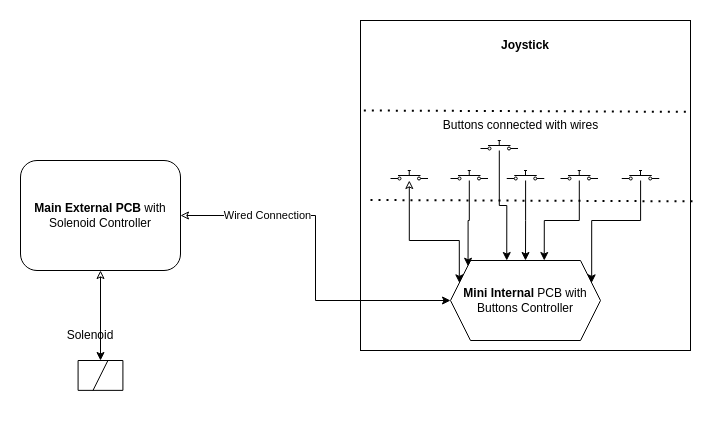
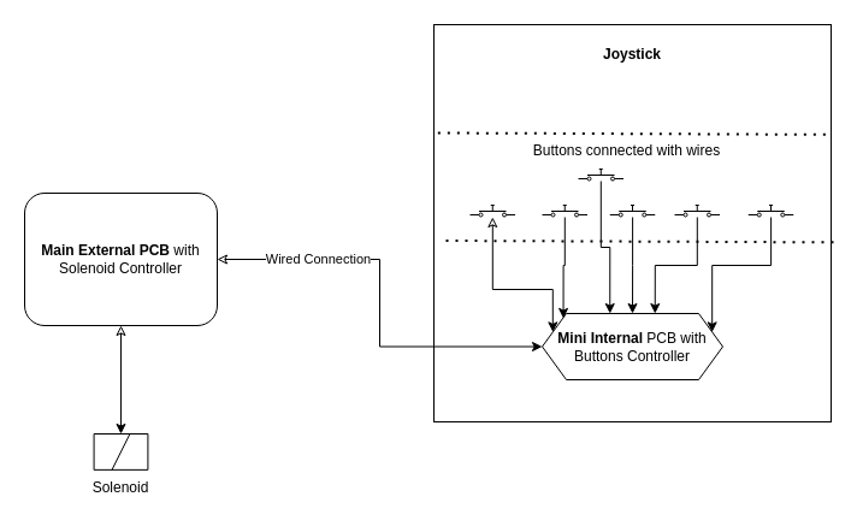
  <mxCell id="0" />
  <mxCell id="1" parent="0" />
  <mxCell id="2" style="edgeStyle=orthogonalEdgeStyle;rounded=0;orthogonalLoop=1;jettySize=auto;html=1;entryX=0.5;entryY=0;entryDx=0;entryDy=0;entryPerimeter=0;startArrow=classic;startFill=0;" edge="1" parent="1" source="3" target="24"><mxGeometry relative="1" as="geometry" /></mxCell>
  <mxCell id="3" value="&lt;b&gt;Main External PCB&lt;/b&gt; with Solenoid Controller" style="rounded=1;whiteSpace=wrap;html=1;" vertex="1" parent="1"><mxGeometry x="20" y="160" width="160" height="110" as="geometry" /></mxCell>
  <mxCell id="4" value="" style="whiteSpace=wrap;html=1;aspect=fixed;" vertex="1" parent="1"><mxGeometry x="360" y="20" width="330" height="330" as="geometry" /></mxCell>
- <mxCell id="5" value="&lt;b&gt;Mini Internal&lt;/b&gt; PCB with Buttons Controller" style="shape=hexagon;perimeter=hexagonPerimeter2;whiteSpace=wrap;html=1;fixedSize=1;" vertex="1" parent="1"><mxGeometry x="450" y="260" width="150" height="80" as="geometry" /></mxCell>
+ <mxCell id="5" value="&lt;b&gt;Mini Internal&lt;/b&gt; PCB with Buttons Controller" style="shape=hexagon;perimeter=hexagonPerimeter2;whiteSpace=wrap;html=1;fixedSize=1;" vertex="1" parent="1"><mxGeometry x="450" y="260" width="150" height="55" as="geometry" /></mxCell>
  <mxCell id="6" style="edgeStyle=orthogonalEdgeStyle;rounded=0;orthogonalLoop=1;jettySize=auto;html=1;entryX=0;entryY=0.25;entryDx=0;entryDy=0;startArrow=classic;startFill=0;" edge="1" parent="1" source="7" target="5"><mxGeometry relative="1" as="geometry"><Array as="points"><mxPoint x="409" y="240" /><mxPoint x="459" y="240" /></Array></mxGeometry></mxCell>
  <mxCell id="7" value="" style="shape=mxgraph.electrical.electro-mechanical.pushbutton;aspect=fixed;elSwitchState=off;" vertex="1" parent="1"><mxGeometry x="390" y="170" width="37.5" height="10" as="geometry" /></mxCell>
  <mxCell id="8" style="edgeStyle=orthogonalEdgeStyle;rounded=0;orthogonalLoop=1;jettySize=auto;html=1;entryX=0.117;entryY=0.072;entryDx=0;entryDy=0;entryPerimeter=0;" edge="1" parent="1" source="9" target="5"><mxGeometry relative="1" as="geometry" /></mxCell>
  <mxCell id="9" value="" style="shape=mxgraph.electrical.electro-mechanical.pushbutton;aspect=fixed;elSwitchState=off;" vertex="1" parent="1"><mxGeometry x="450" y="170" width="37.5" height="10" as="geometry" /></mxCell>
  <mxCell id="10" style="edgeStyle=orthogonalEdgeStyle;rounded=0;orthogonalLoop=1;jettySize=auto;html=1;entryX=0.5;entryY=0;entryDx=0;entryDy=0;" edge="1" parent="1" source="11" target="5"><mxGeometry relative="1" as="geometry" /></mxCell>
  <mxCell id="11" value="" style="shape=mxgraph.electrical.electro-mechanical.pushbutton;aspect=fixed;elSwitchState=off;" vertex="1" parent="1"><mxGeometry x="506.25" y="170" width="37.5" height="10" as="geometry" /></mxCell>
  <mxCell id="12" style="edgeStyle=orthogonalEdgeStyle;rounded=0;orthogonalLoop=1;jettySize=auto;html=1;entryX=0.625;entryY=0;entryDx=0;entryDy=0;" edge="1" parent="1" source="13" target="5"><mxGeometry relative="1" as="geometry" /></mxCell>
  <mxCell id="13" value="" style="shape=mxgraph.electrical.electro-mechanical.pushbutton;aspect=fixed;elSwitchState=off;" vertex="1" parent="1"><mxGeometry x="560" y="170" width="37.5" height="10" as="geometry" /></mxCell>
  <mxCell id="14" style="edgeStyle=orthogonalEdgeStyle;rounded=0;orthogonalLoop=1;jettySize=auto;html=1;entryX=1;entryY=0.25;entryDx=0;entryDy=0;" edge="1" parent="1" source="15" target="5"><mxGeometry relative="1" as="geometry"><Array as="points"><mxPoint x="640" y="220" /><mxPoint x="591" y="220" /></Array></mxGeometry></mxCell>
  <mxCell id="15" value="" style="shape=mxgraph.electrical.electro-mechanical.pushbutton;aspect=fixed;elSwitchState=off;" vertex="1" parent="1"><mxGeometry x="621.25" y="170" width="37.5" height="10" as="geometry" /></mxCell>
  <mxCell id="16" style="edgeStyle=orthogonalEdgeStyle;rounded=0;orthogonalLoop=1;jettySize=auto;html=1;entryX=0.375;entryY=0;entryDx=0;entryDy=0;" edge="1" parent="1" source="17" target="5"><mxGeometry relative="1" as="geometry" /></mxCell>
  <mxCell id="17" value="" style="shape=mxgraph.electrical.electro-mechanical.pushbutton;aspect=fixed;elSwitchState=off;" vertex="1" parent="1"><mxGeometry x="480" y="140" width="37.5" height="10" as="geometry" /></mxCell>
  <mxCell id="18" value="&lt;b&gt;Joystick&lt;/b&gt;" style="text;html=1;strokeColor=none;fillColor=none;align=center;verticalAlign=middle;whiteSpace=wrap;rounded=0;" vertex="1" parent="1"><mxGeometry x="495" y="30" width="60" height="30" as="geometry" /></mxCell>
  <mxCell id="19" value="Buttons connected with wires" style="text;html=1;strokeColor=none;fillColor=none;align=center;verticalAlign=middle;whiteSpace=wrap;rounded=0;" vertex="1" parent="1"><mxGeometry x="420" y="110" width="201.25" height="30" as="geometry" /></mxCell>
  <mxCell id="20" value="" style="endArrow=none;dashed=1;html=1;dashPattern=1 3;strokeWidth=2;rounded=0;entryX=1.01;entryY=0.548;entryDx=0;entryDy=0;entryPerimeter=0;" edge="1" parent="1" target="4"><mxGeometry width="50" height="50" relative="1" as="geometry"><mxPoint x="370" y="199.5" as="sourcePoint" /><mxPoint x="650" y="199.5" as="targetPoint" /></mxGeometry></mxCell>
  <mxCell id="21" value="" style="endArrow=none;dashed=1;html=1;dashPattern=1 3;strokeWidth=2;rounded=0;entryX=1.01;entryY=0.548;entryDx=0;entryDy=0;entryPerimeter=0;" edge="1" parent="1"><mxGeometry width="50" height="50" relative="1" as="geometry"><mxPoint x="363.35" y="110" as="sourcePoint" /><mxPoint x="686.65" y="111.34" as="targetPoint" /></mxGeometry></mxCell>
  <mxCell id="22" style="edgeStyle=orthogonalEdgeStyle;rounded=0;orthogonalLoop=1;jettySize=auto;html=1;entryX=0;entryY=0.5;entryDx=0;entryDy=0;startArrow=classic;startFill=0;" edge="1" parent="1" source="3" target="5"><mxGeometry relative="1" as="geometry" /></mxCell>
  <mxCell id="23" value="Wired Connection" style="edgeLabel;html=1;align=center;verticalAlign=middle;resizable=0;points=[];" vertex="1" connectable="0" parent="22"><mxGeometry x="-0.517" y="1" relative="1" as="geometry"><mxPoint as="offset" /></mxGeometry></mxCell>
  <mxCell id="24" value="" style="verticalLabelPosition=bottom;aspect=fixed;html=1;verticalAlign=top;fillColor=strokeColor;align=center;outlineConnect=0;shape=mxgraph.fluid_power.x10110;points=[[0,0,0],[0,0.5,0],[0,1,0],[1,0,0],[1,0.5,0],[1,1,0],[0.5,0,0],[0.5,1,0]]" vertex="1" parent="1"><mxGeometry x="77.59" y="360" width="44.82" height="30" as="geometry" /></mxCell>
- <mxCell id="25" value="Solenoid" style="text;html=1;strokeColor=none;fillColor=none;align=center;verticalAlign=middle;whiteSpace=wrap;rounded=0;" vertex="1" parent="1"><mxGeometry x="60" y="320" width="60" height="30" as="geometry" /></mxCell>
+ <mxCell id="25" value="Solenoid" style="text;html=1;strokeColor=none;fillColor=none;align=center;verticalAlign=middle;whiteSpace=wrap;rounded=0;" vertex="1" parent="1"><mxGeometry x="70" y="390" width="60" height="30" as="geometry" /></mxCell>
